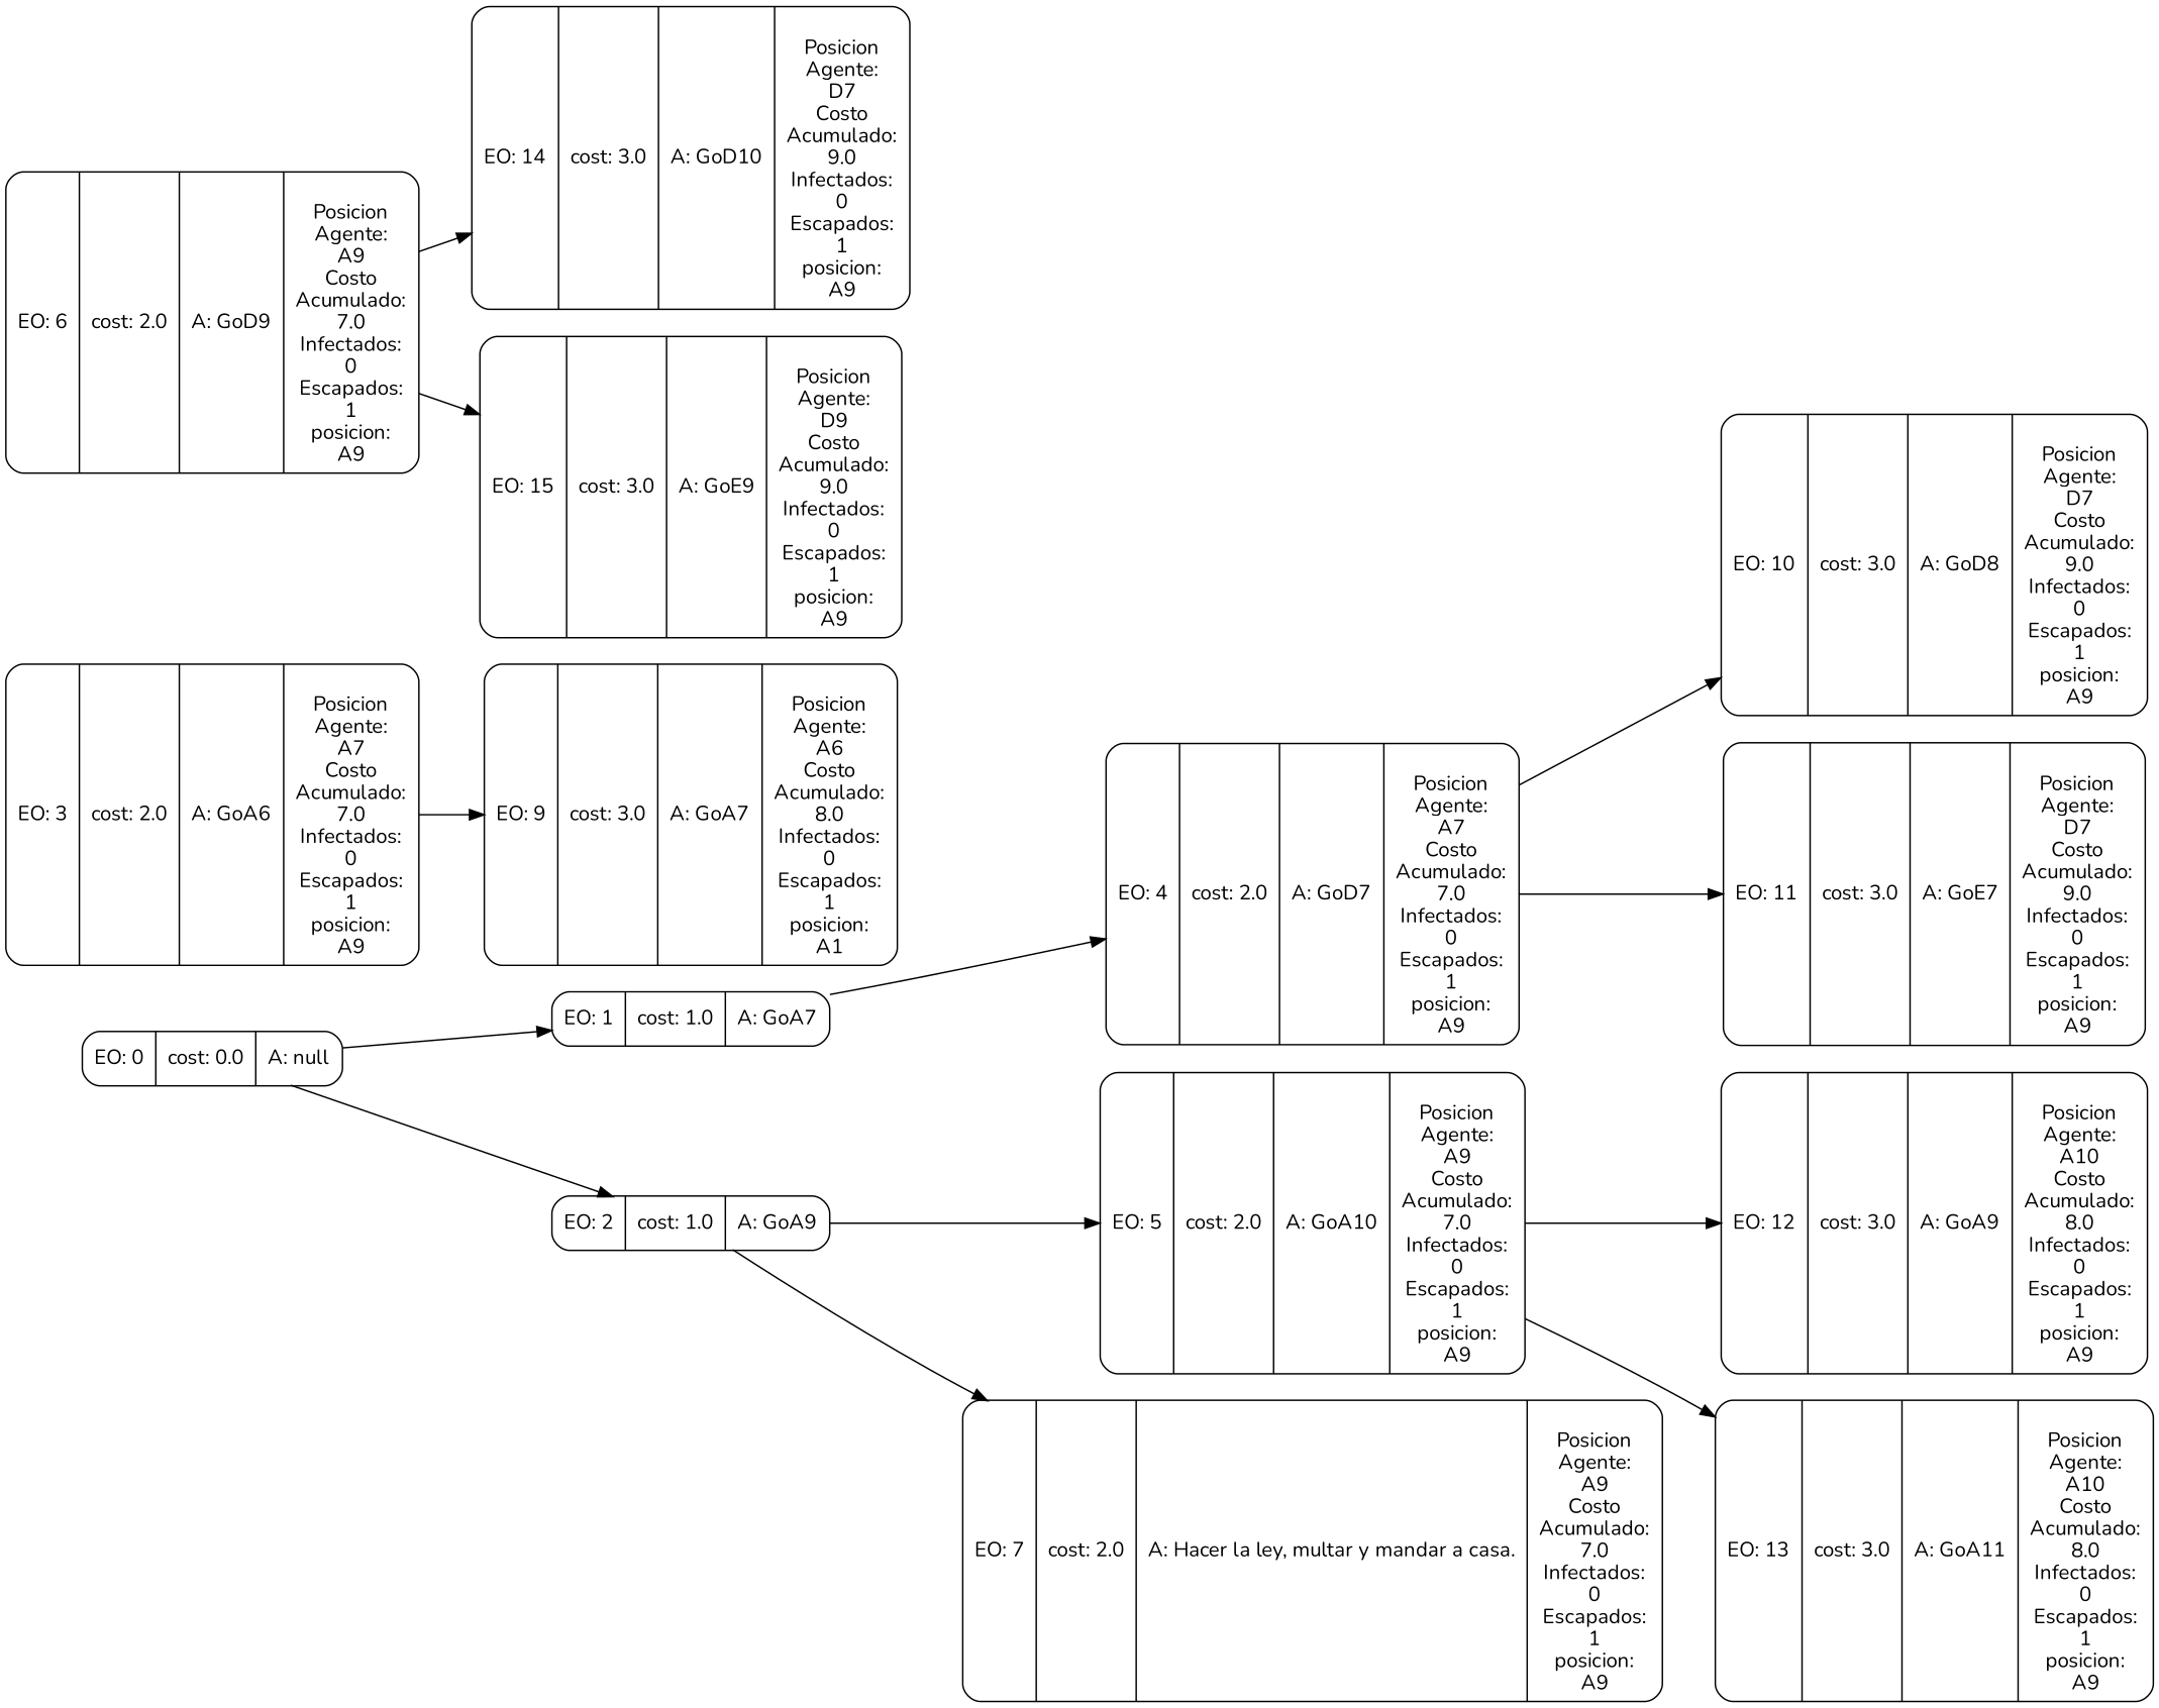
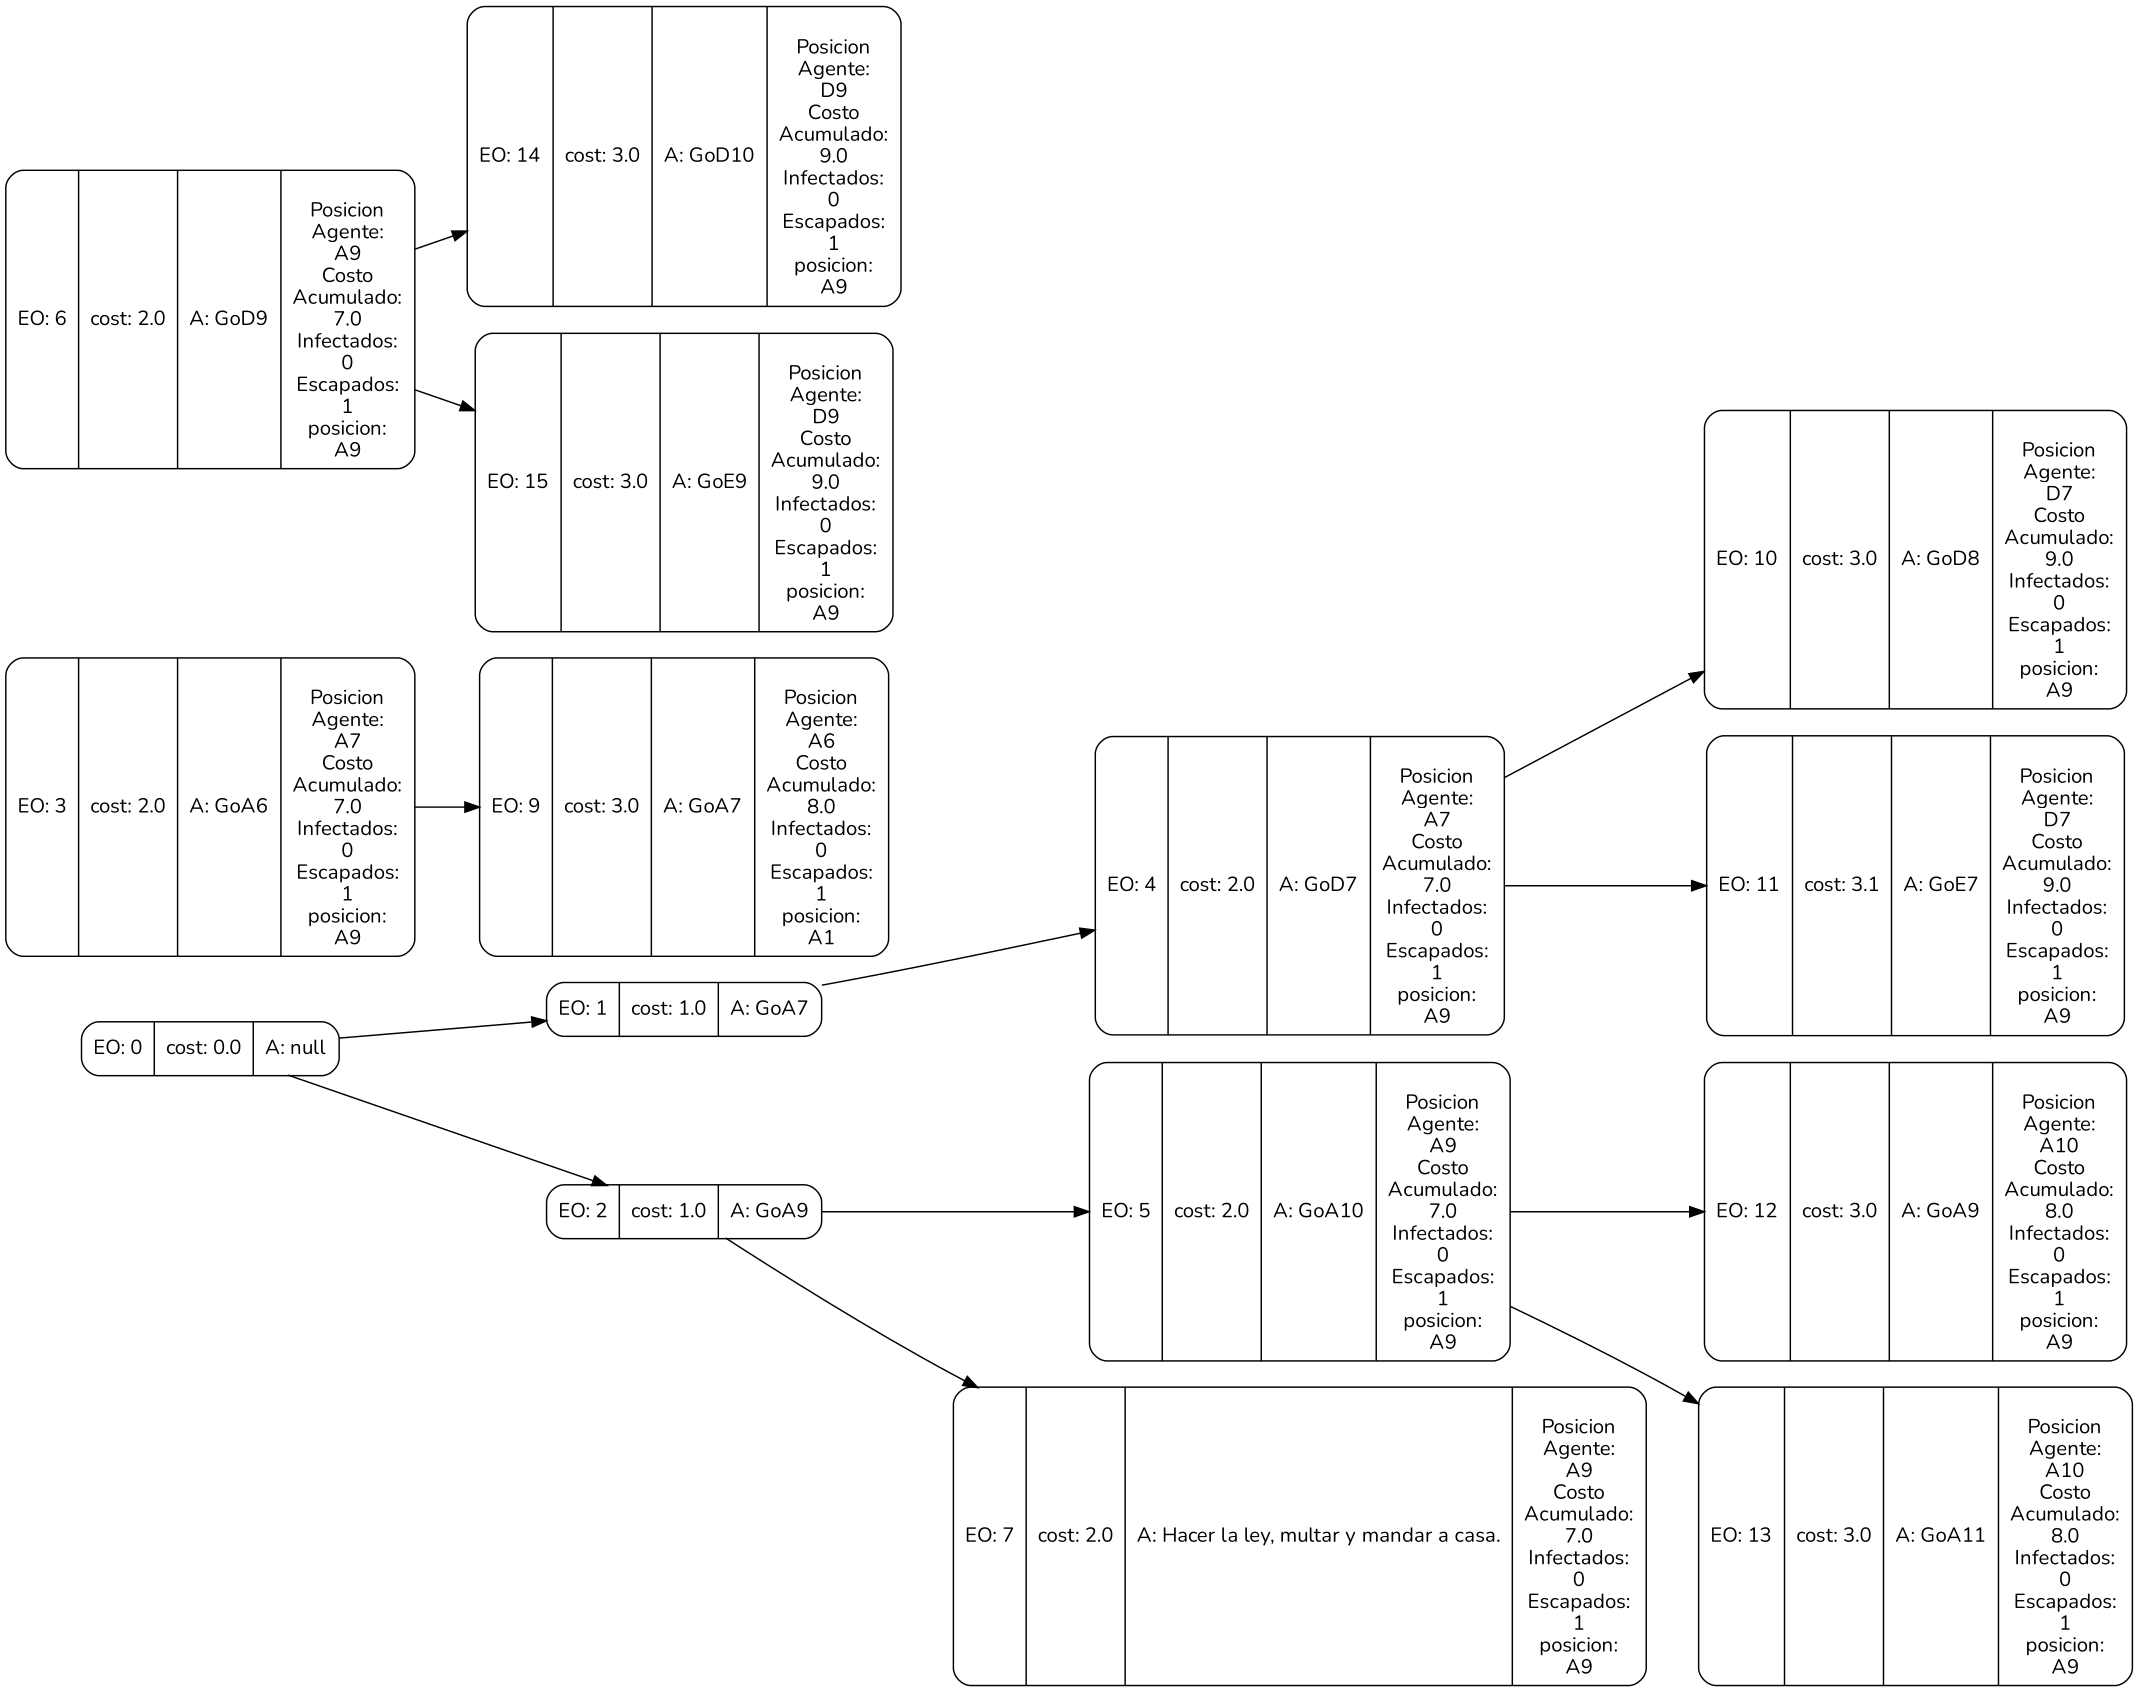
  digraph {
    fontname=Nunito
    rankdir=LR
    node [fontname=Nunito shape=Mrecord]
    edge [fontname=Nunito]
    n1 [label="{EO: 0|cost: 0.0|A: null}"]
    n2 [label="{EO: 1|cost: 1.0|A: GoA7}"]
    n3 [label="{EO: 2|cost: 1.0|A: GoA9}"]
    n4 [label="{EO: 4|cost: 2.0|A: GoD7|\nPosicion\nAgente:\nA7\nCosto\nAcumulado:\n7.0\nInfectados:\n0\nEscapados:\n1\n	posicion:\nA9\n}"]
    n5 [label="{EO: 5|cost: 2.0|A: GoA10|\nPosicion\nAgente:\nA9\nCosto\nAcumulado:\n7.0\nInfectados:\n0\nEscapados:\n1\n	posicion:\nA9\n}"]
    n6 [label="{EO: 7|cost: 2.0|A: Hacer la ley, multar y mandar a casa.|\nPosicion\nAgente:\nA9\nCosto\nAcumulado:\n7.0\nInfectados:\n0\nEscapados:\n1\n	posicion:\nA9\n}"]
    n7 [label="{EO: 3|cost: 2.0|A: GoA6|\nPosicion\nAgente:\nA7\nCosto\nAcumulado:\n7.0\nInfectados:\n0\nEscapados:\n1\n	posicion:\nA9\n}"]
    n8 [label="{EO: 9|cost: 3.0|A: GoA7|\nPosicion\nAgente:\nA6\nCosto\nAcumulado:\n8.0\nInfectados:\n0\nEscapados:\n1\n	posicion:\nA1\n}"]
    n9 [label="{EO: 10|cost: 3.0|A: GoD8|\nPosicion\nAgente:\nD7\nCosto\nAcumulado:\n9.0\nInfectados:\n0\nEscapados:\n1\n	posicion:\nA9\n}"]
-   n10 [label="{EO: 11|cost: 3.0|A: GoE7|\nPosicion\nAgente:\nD7\nCosto\nAcumulado:\n9.0\nInfectados:\n0\nEscapados:\n1\n	posicion:\nA9\n}"]
+   n10 [label="{EO: 11|cost: 3.1|A: GoE7|\nPosicion\nAgente:\nD7\nCosto\nAcumulado:\n9.0\nInfectados:\n0\nEscapados:\n1\n	posicion:\nA9\n}"]
    n11 [label="{EO: 12|cost: 3.0|A: GoA9|\nPosicion\nAgente:\nA10\nCosto\nAcumulado:\n8.0\nInfectados:\n0\nEscapados:\n1\n	posicion:\nA9\n}"]
    n12 [label="{EO: 13|cost: 3.0|A: GoA11|\nPosicion\nAgente:\nA10\nCosto\nAcumulado:\n8.0\nInfectados:\n0\nEscapados:\n1\n	posicion:\nA9\n}"]
    n13 [label="{EO: 6|cost: 2.0|A: GoD9|\nPosicion\nAgente:\nA9\nCosto\nAcumulado:\n7.0\nInfectados:\n0\nEscapados:\n1\n	posicion:\nA9\n}"]
-   n14 [label="{EO: 14|cost: 3.0|A: GoD10|\nPosicion\nAgente:\nD7\nCosto\nAcumulado:\n9.0\nInfectados:\n0\nEscapados:\n1\n	posicion:\nA9\n}"]
+   n14 [label="{EO: 14|cost: 3.0|A: GoD10|\nPosicion\nAgente:\nD9\nCosto\nAcumulado:\n9.0\nInfectados:\n0\nEscapados:\n1\n	posicion:\nA9\n}"]
    n15 [label="{EO: 15|cost: 3.0|A: GoE9|\nPosicion\nAgente:\nD9\nCosto\nAcumulado:\n9.0\nInfectados:\n0\nEscapados:\n1\n	posicion:\nA9\n}"]
    n1 -> n2
    n1 -> n3
    n2 -> n4
    n3 -> n5
    n3 -> n6
    n4 -> n9
    n4 -> n10
    n5 -> n11
    n5 -> n12
    n7 -> n8
    n13 -> n14
    n13 -> n15
  }
